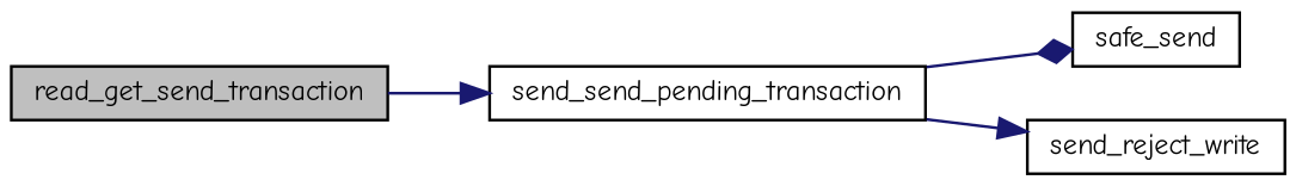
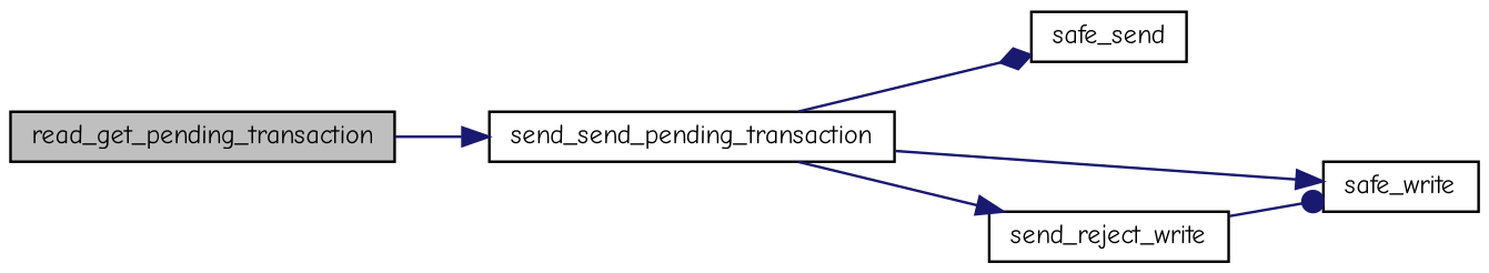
  digraph {
    fontname="Comic Neue"
    rankdir=LR
    node [color=black fillcolor=white fontname="Comic Neue" fontsize=10 shape=record style=filled]
    edge [arrowhead=normal color=midnightblue fontname="Comic Neue" fontsize=10 labelfontname=Helvetica labelfontsize=10 style=solid]
-   n1 [fillcolor=grey75 fontcolor=black height=0.2 label=read_get_send_transaction width=0.4]
+   n1 [fillcolor=grey75 fontcolor=black height=0.2 label=read_get_pending_transaction width=0.4]
    n2 [height=0.2 label=send_send_pending_transaction width=0.4]
    n3 [height=0.2 label=safe_send width=0.4]
+   n4 [height=0.2 label=safe_write width=0.4]
    n5 [height=0.2 label=send_reject_write width=0.4]
    n1 -> n2
    n2 -> n3 [arrowhead=diamond]
+   n2 -> n4
    n2 -> n5
+   n5 -> n4 [arrowhead=dot]
  }
